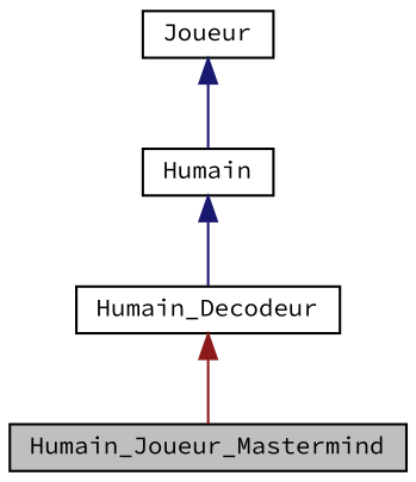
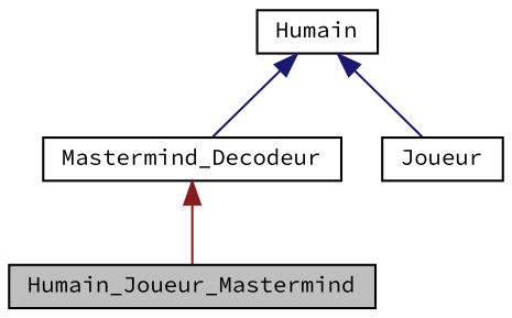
  digraph {
    fontname="Source Code Pro"
    node [color=black fillcolor=white fontname="Source Code Pro" fontsize=10 shape=record style=filled]
    edge [color=midnightblue dir=back fontname="Source Code Pro" fontsize=10 labelfontname=Helvetica labelfontsize=10 style=solid]
    n1 [fillcolor=grey75 fontcolor=black height=0.2 label=Humain_Joueur_Mastermind width=0.4]
-   n2 [height=0.2 label=Humain_Decodeur width=0.4]
+   n2 [height=0.2 label=Mastermind_Decodeur width=0.4]
    n3 [height=0.2 label=Humain width=0.4]
    n4 [height=0.2 label=Joueur width=0.4]
    n2 -> n1 [color=firebrick4]
    n3 -> n2
-   n4 -> n3
+   n3 -> n4
  }
